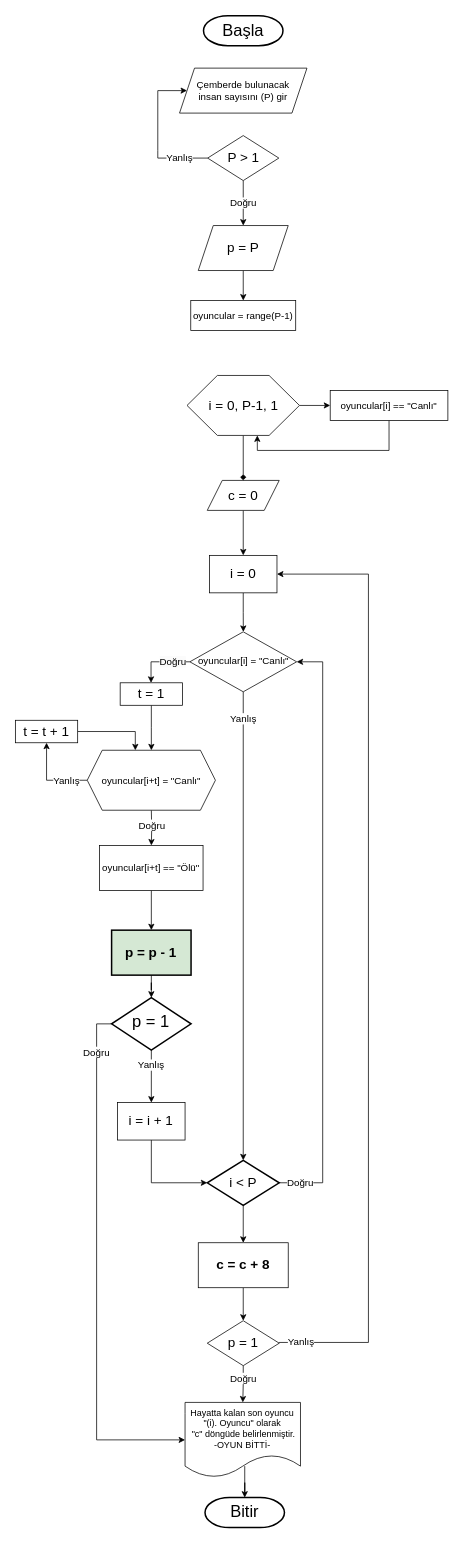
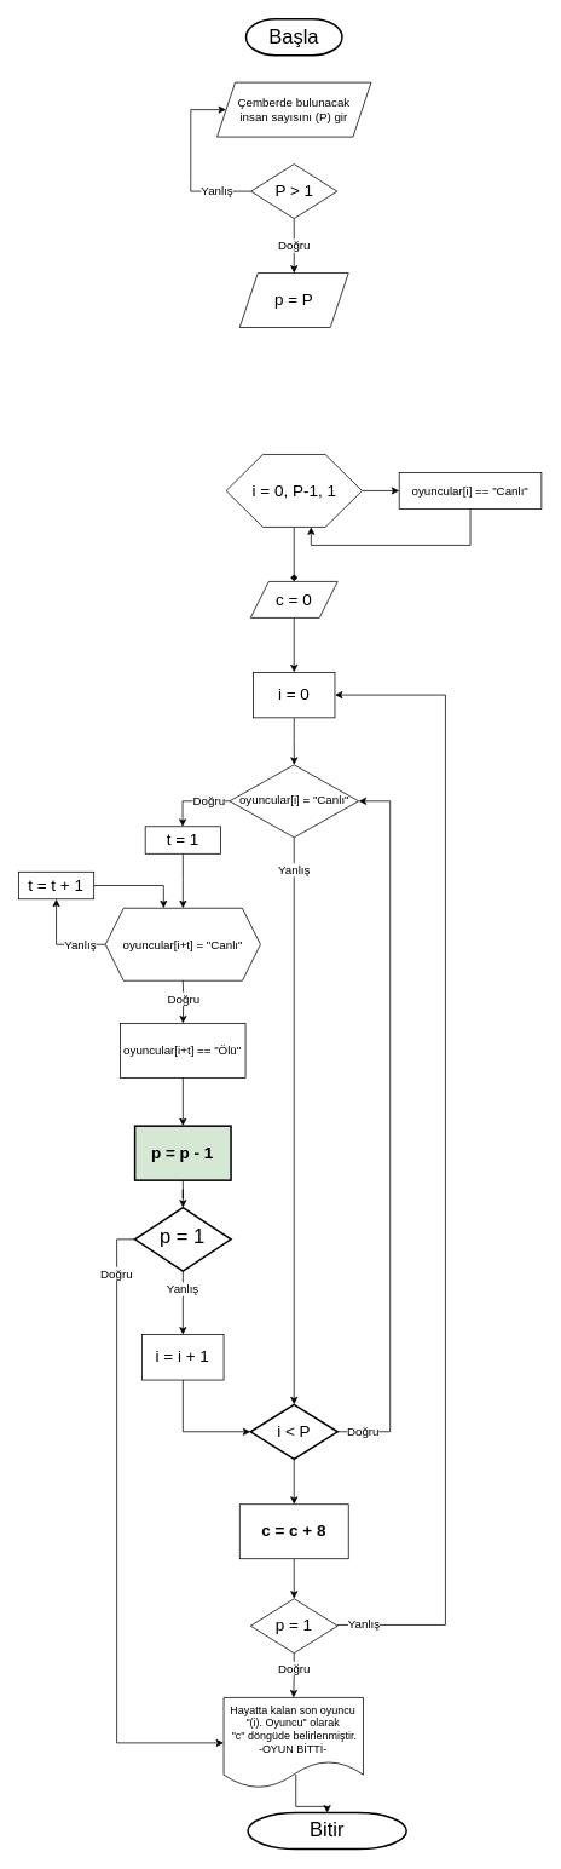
  <mxCell id="0" />
  <mxCell id="1" parent="0" />
  <mxCell id="2" value="&lt;font style=&quot;font-size: 13px;&quot;&gt;&lt;font style=&quot;font-size: 13px;&quot;&gt;Çemberde bulunacak &lt;br style=&quot;font-size: 13px;&quot;&gt;insan sayısını (P) gir&lt;/font&gt;&lt;br style=&quot;font-size: 13px;&quot;&gt;&lt;/font&gt;" style="shape=parallelogram;perimeter=parallelogramPerimeter;whiteSpace=wrap;html=1;fixedSize=1;labelBackgroundColor=none;fontFamily=Helvetica;fontSize=13;rounded=0;shadow=0;align=center;verticalAlign=middle;horizontal=1;sketch=0;" parent="1" vertex="1"><mxGeometry x="239" y="90" width="170" height="60" as="geometry" /></mxCell>
  <mxCell id="3" style="edgeStyle=orthogonalEdgeStyle;rounded=0;orthogonalLoop=1;jettySize=auto;html=1;exitX=0;exitY=0.5;exitDx=0;exitDy=0;entryX=0;entryY=0.5;entryDx=0;entryDy=0;startArrow=none;" parent="1" target="2" edge="1"><mxGeometry relative="1" as="geometry"><mxPoint x="210" y="120" as="targetPoint" /><Array as="points"><mxPoint x="210" y="120" /></Array><mxPoint x="210" y="200" as="sourcePoint" /></mxGeometry></mxCell>
  <mxCell id="4" value="Doğru" style="edgeStyle=orthogonalEdgeStyle;rounded=0;orthogonalLoop=1;jettySize=auto;html=1;exitX=0.5;exitY=1;exitDx=0;exitDy=0;entryX=0.5;entryY=0;entryDx=0;entryDy=0;fontFamily=Helvetica;fontSize=13;" parent="1" source="5" edge="1"><mxGeometry relative="1" as="geometry"><mxPoint x="324" y="300" as="targetPoint" /></mxGeometry></mxCell>
  <mxCell id="5" value="P &amp;gt; 1" style="rhombus;whiteSpace=wrap;html=1;rounded=0;shadow=0;sketch=0;fontSize=18;" parent="1" vertex="1"><mxGeometry x="276.5" y="180" width="95" height="60" as="geometry" /></mxCell>
  <mxCell id="6" value="Yanlış" style="edgeStyle=orthogonalEdgeStyle;rounded=0;orthogonalLoop=1;jettySize=auto;html=1;exitX=0;exitY=0.5;exitDx=0;exitDy=0;entryX=0;entryY=0.5;entryDx=0;entryDy=0;endArrow=none;fontSize=13;" parent="1" source="5" edge="1"><mxGeometry relative="1" as="geometry"><mxPoint x="210" y="200" as="targetPoint" /><mxPoint x="272" y="210" as="sourcePoint" /><Array as="points"><mxPoint x="210" y="210" /></Array></mxGeometry></mxCell>
  <mxCell id="7" value="&lt;span style=&quot;color: rgb(0, 0, 0); font-family: Helvetica; font-size: 13px; font-style: normal; font-variant-ligatures: normal; font-variant-caps: normal; font-weight: 400; letter-spacing: normal; orphans: 2; text-align: center; text-indent: 0px; text-transform: none; widows: 2; word-spacing: 0px; -webkit-text-stroke-width: 0px; background-color: rgb(251, 251, 251); text-decoration-thickness: initial; text-decoration-style: initial; text-decoration-color: initial; float: none; display: inline !important;&quot;&gt;Doğru&lt;/span&gt;" style="edgeStyle=orthogonalEdgeStyle;rounded=0;orthogonalLoop=1;jettySize=auto;html=1;exitX=0;exitY=0.5;exitDx=0;exitDy=0;fontFamily=Helvetica;fontSize=13;" parent="1" target="45" edge="1"><mxGeometry x="-0.429" relative="1" as="geometry"><mxPoint x="201" y="900" as="targetPoint" /><Array as="points"><mxPoint x="201" y="882" /></Array><mxPoint x="252.75" y="882" as="sourcePoint" /><mxPoint as="offset" /></mxGeometry></mxCell>
  <mxCell id="8" value="Yanlış" style="edgeStyle=orthogonalEdgeStyle;rounded=0;orthogonalLoop=1;jettySize=auto;html=1;exitX=0.5;exitY=1;exitDx=0;exitDy=0;fontSize=13;" parent="1" source="9" target="28" edge="1"><mxGeometry x="-0.886" relative="1" as="geometry"><mxPoint as="offset" /></mxGeometry></mxCell>
  <mxCell id="9" value="&lt;font style=&quot;font-size: 13px;&quot;&gt;oyuncular[i] = &quot;Canlı&quot;&lt;/font&gt;" style="rhombus;whiteSpace=wrap;html=1;verticalAlign=top;arcSize=6;spacingTop=24;fontFamily=Helvetica;fontSize=14;" parent="1" vertex="1"><mxGeometry x="252.75" y="842" width="142.5" height="80" as="geometry" /></mxCell>
  <mxCell id="10" value="Başla" style="strokeWidth=2;html=1;shape=mxgraph.flowchart.terminator;whiteSpace=wrap;fontFamily=Helvetica;fontSize=22;" parent="1" vertex="1"><mxGeometry x="271" y="20" width="106" height="40" as="geometry" /></mxCell>
  <mxCell id="11" value="" style="edgeStyle=orthogonalEdgeStyle;rounded=0;orthogonalLoop=1;jettySize=auto;html=1;fontFamily=Helvetica;fontSize=13;" parent="1" source="19" target="16" edge="1"><mxGeometry relative="1" as="geometry"><mxPoint x="201.38" y="1280" as="sourcePoint" /></mxGeometry></mxCell>
- <mxCell id="12" value="" style="edgeStyle=orthogonalEdgeStyle;rounded=0;orthogonalLoop=1;jettySize=auto;html=1;" parent="1" source="13" target="34" edge="1"><mxGeometry relative="1" as="geometry" /></mxCell>
  <mxCell id="13" value="p = P" style="shape=parallelogram;perimeter=parallelogramPerimeter;whiteSpace=wrap;html=1;fixedSize=1;fontFamily=Helvetica;fontSize=18;" parent="1" vertex="1"><mxGeometry x="264" y="300" width="120" height="60" as="geometry" /></mxCell>
  <mxCell id="14" value="Doğru" style="edgeStyle=orthogonalEdgeStyle;rounded=0;orthogonalLoop=1;jettySize=auto;html=1;exitX=0;exitY=0.5;exitDx=0;exitDy=0;fontFamily=Helvetica;fontSize=13;entryX=0;entryY=0.5;entryDx=0;entryDy=0;" parent="1" source="16" target="49" edge="1"><mxGeometry x="-0.832" relative="1" as="geometry"><mxPoint x="244" y="1907" as="targetPoint" /><mxPoint as="offset" /></mxGeometry></mxCell>
  <mxCell id="15" value="Yanlış" style="edgeStyle=orthogonalEdgeStyle;rounded=0;orthogonalLoop=1;jettySize=auto;html=1;exitX=0.5;exitY=1;exitDx=0;exitDy=0;fontSize=13;" parent="1" source="16" target="41" edge="1"><mxGeometry x="-0.429" relative="1" as="geometry"><mxPoint as="offset" /></mxGeometry></mxCell>
  <mxCell id="16" value="p = 1" style="rhombus;whiteSpace=wrap;html=1;fontSize=22;strokeWidth=2;spacingTop=-5;" parent="1" vertex="1"><mxGeometry x="148.38" y="1330" width="106" height="70" as="geometry" /></mxCell>
  <mxCell id="17" style="edgeStyle=orthogonalEdgeStyle;rounded=0;orthogonalLoop=1;jettySize=auto;html=1;exitX=0.5;exitY=1;exitDx=0;exitDy=0;fontFamily=Helvetica;fontSize=13;" parent="1" source="18" target="30" edge="1"><mxGeometry relative="1" as="geometry"><mxPoint x="324" y="720" as="targetPoint" /></mxGeometry></mxCell>
  <mxCell id="18" value="c = 0" style="shape=parallelogram;perimeter=parallelogramPerimeter;whiteSpace=wrap;html=1;fixedSize=1;fontFamily=Helvetica;fontSize=18;" parent="1" vertex="1"><mxGeometry x="276" y="640" width="96" height="40" as="geometry" /></mxCell>
  <mxCell id="19" value="p = p - 1" style="rounded=1;whiteSpace=wrap;html=1;absoluteArcSize=1;arcSize=0;strokeWidth=2;fontFamily=Helvetica;fontSize=18;fontStyle=1;fillColor=#d5e8d4;" parent="1" vertex="1"><mxGeometry x="148.38" y="1240" width="106" height="60" as="geometry" /></mxCell>
  <mxCell id="20" style="edgeStyle=orthogonalEdgeStyle;rounded=0;orthogonalLoop=1;jettySize=auto;html=1;exitX=0.5;exitY=1;exitDx=0;exitDy=0;fontSize=13;" parent="1" source="21" target="24" edge="1"><mxGeometry relative="1" as="geometry" /></mxCell>
  <mxCell id="21" value="&lt;font style=&quot;font-size: 18px;&quot;&gt;c = c + 8&lt;/font&gt;" style="whiteSpace=wrap;html=1;fontSize=18;verticalAlign=middle;spacingTop=0;fontStyle=1" parent="1" vertex="1"><mxGeometry x="264" y="1657" width="120" height="60" as="geometry" /></mxCell>
  <mxCell id="22" value="Yanlış" style="edgeStyle=orthogonalEdgeStyle;rounded=0;orthogonalLoop=1;jettySize=auto;html=1;exitX=1;exitY=0.5;exitDx=0;exitDy=0;entryX=1;entryY=0.5;entryDx=0;entryDy=0;fontSize=13;" parent="1" source="24" target="30" edge="1"><mxGeometry x="-0.952" y="1" relative="1" as="geometry"><Array as="points"><mxPoint x="491" y="1790" /><mxPoint x="491" y="765" /></Array><mxPoint as="offset" /></mxGeometry></mxCell>
  <mxCell id="23" value="Doğru" style="edgeStyle=orthogonalEdgeStyle;rounded=0;orthogonalLoop=1;jettySize=auto;html=1;exitX=0.5;exitY=1;exitDx=0;exitDy=0;fontSize=13;" parent="1" source="24" target="49" edge="1"><mxGeometry x="-0.304" relative="1" as="geometry"><mxPoint as="offset" /><mxPoint x="324" y="1867" as="targetPoint" /></mxGeometry></mxCell>
  <mxCell id="24" value="p = 1" style="rhombus;whiteSpace=wrap;html=1;fontSize=18;spacingTop=0;fontStyle=0;" parent="1" vertex="1"><mxGeometry x="276" y="1761" width="96" height="60" as="geometry" /></mxCell>
- <mxCell id="25" value="Bitir" style="strokeWidth=2;html=1;shape=mxgraph.flowchart.terminator;whiteSpace=wrap;fontFamily=Helvetica;fontSize=22;" parent="1" vertex="1"><mxGeometry x="273" y="1997" width="106" height="40" as="geometry" /></mxCell>
+ <mxCell id="25" value="Bitir" style="strokeWidth=2;html=1;shape=mxgraph.flowchart.terminator;whiteSpace=wrap;fontFamily=Helvetica;fontSize=22;" parent="1" vertex="1"><mxGeometry x="273" y="1997" width="175" height="40" as="geometry" /></mxCell>
  <mxCell id="26" value="Doğru" style="edgeStyle=orthogonalEdgeStyle;rounded=0;orthogonalLoop=1;jettySize=auto;html=1;exitX=1;exitY=0.5;exitDx=0;exitDy=0;fontFamily=Helvetica;fontSize=13;entryX=1;entryY=0.5;entryDx=0;entryDy=0;" parent="1" source="28" target="9" edge="1"><mxGeometry x="-0.929" relative="1" as="geometry"><Array as="points"><mxPoint x="430" y="1577" /><mxPoint x="430" y="882" /></Array><mxPoint as="offset" /><mxPoint x="430" y="1193" as="targetPoint" /></mxGeometry></mxCell>
  <mxCell id="27" style="edgeStyle=orthogonalEdgeStyle;rounded=0;orthogonalLoop=1;jettySize=auto;html=1;exitX=0.5;exitY=1;exitDx=0;exitDy=0;fontSize=13;" parent="1" source="28" target="21" edge="1"><mxGeometry relative="1" as="geometry" /></mxCell>
  <mxCell id="28" value="i &amp;lt; P" style="rhombus;whiteSpace=wrap;html=1;fontSize=18;strokeWidth=2;spacingTop=0;" parent="1" vertex="1"><mxGeometry x="276" y="1547" width="96" height="60" as="geometry" /></mxCell>
  <mxCell id="29" style="edgeStyle=orthogonalEdgeStyle;rounded=0;orthogonalLoop=1;jettySize=auto;html=1;exitX=0.5;exitY=1;exitDx=0;exitDy=0;fontSize=18;" parent="1" source="30" target="9" edge="1"><mxGeometry relative="1" as="geometry" /></mxCell>
  <mxCell id="30" value="i = 0" style="whiteSpace=wrap;html=1;fontSize=18;verticalAlign=middle;arcSize=6;spacingTop=0;fontFamily=Helvetica;" parent="1" vertex="1"><mxGeometry x="279" y="740" width="90" height="50" as="geometry" /></mxCell>
  <mxCell id="31" style="edgeStyle=orthogonalEdgeStyle;rounded=0;orthogonalLoop=1;jettySize=auto;html=1;exitX=0.517;exitY=0.85;exitDx=0;exitDy=0;fontFamily=Helvetica;fontSize=13;exitPerimeter=0;" parent="1" source="49" target="25" edge="1"><mxGeometry relative="1" as="geometry"><mxPoint x="324" y="1947" as="sourcePoint" /></mxGeometry></mxCell>
  <mxCell id="32" style="edgeStyle=orthogonalEdgeStyle;rounded=0;orthogonalLoop=1;jettySize=auto;html=1;exitX=0.5;exitY=1;exitDx=0;exitDy=0;fontFamily=Helvetica;fontSize=17;" parent="1" source="33" target="19" edge="1"><mxGeometry relative="1" as="geometry" /></mxCell>
  <mxCell id="33" value="oyuncular[i+t] == &quot;Ölü&quot;" style="whiteSpace=wrap;html=1;fontSize=13;verticalAlign=middle;arcSize=6;spacingTop=0;fontFamily=Helvetica;" parent="1" vertex="1"><mxGeometry x="132.38" y="1127" width="138" height="60" as="geometry" /></mxCell>
- <mxCell id="34" value="oyuncular = range(P-1)" style="whiteSpace=wrap;html=1;fontSize=13;" parent="1" vertex="1"><mxGeometry x="254" y="400" width="140" height="40" as="geometry" /></mxCell>
  <mxCell id="35" style="edgeStyle=orthogonalEdgeStyle;rounded=0;orthogonalLoop=1;jettySize=auto;html=1;exitX=0.5;exitY=1;exitDx=0;exitDy=0;entryX=0.625;entryY=1;entryDx=0;entryDy=0;fontSize=13;" parent="1" source="36" target="39" edge="1"><mxGeometry relative="1" as="geometry" /></mxCell>
  <mxCell id="36" value="oyuncular[i] == &quot;Canlı&quot;" style="whiteSpace=wrap;html=1;fontSize=13;" parent="1" vertex="1"><mxGeometry x="440" y="520" width="157" height="40" as="geometry" /></mxCell>
  <mxCell id="37" style="edgeStyle=orthogonalEdgeStyle;rounded=0;orthogonalLoop=1;jettySize=auto;html=1;exitX=1;exitY=0.5;exitDx=0;exitDy=0;fontSize=13;" parent="1" source="39" target="36" edge="1"><mxGeometry relative="1" as="geometry" /></mxCell>
  <mxCell id="38" style="edgeStyle=orthogonalEdgeStyle;rounded=0;orthogonalLoop=1;jettySize=auto;html=1;exitX=0.5;exitY=1;exitDx=0;exitDy=0;fontSize=13;endArrow=diamond;" parent="1" source="39" target="18" edge="1"><mxGeometry relative="1" as="geometry" /></mxCell>
  <mxCell id="39" value="i = 0, P-1, 1" style="verticalLabelPosition=bottom;verticalAlign=top;html=1;shape=hexagon;perimeter=hexagonPerimeter2;arcSize=6;size=0.27;fontSize=18;spacingTop=-56;" parent="1" vertex="1"><mxGeometry x="249" y="500" width="150" height="80" as="geometry" /></mxCell>
  <mxCell id="40" style="edgeStyle=orthogonalEdgeStyle;rounded=0;orthogonalLoop=1;jettySize=auto;html=1;exitX=0.5;exitY=1;exitDx=0;exitDy=0;entryX=0;entryY=0.5;entryDx=0;entryDy=0;fontSize=13;" parent="1" source="41" target="28" edge="1"><mxGeometry relative="1" as="geometry" /></mxCell>
  <mxCell id="41" value="i = i + 1" style="whiteSpace=wrap;html=1;fontSize=18;verticalAlign=middle;arcSize=6;spacingTop=0;fontFamily=Helvetica;" parent="1" vertex="1"><mxGeometry x="156.38" y="1470" width="90" height="50" as="geometry" /></mxCell>
  <mxCell id="42" value="Yanlış" style="edgeStyle=orthogonalEdgeStyle;rounded=0;orthogonalLoop=1;jettySize=auto;html=1;fontSize=13;" parent="1" source="48" target="47" edge="1"><mxGeometry x="-0.464" relative="1" as="geometry"><mxPoint x="118.75" y="1040" as="sourcePoint" /><mxPoint as="offset" /></mxGeometry></mxCell>
  <mxCell id="43" value="Doğru" style="edgeStyle=orthogonalEdgeStyle;rounded=0;orthogonalLoop=1;jettySize=auto;html=1;exitX=0.5;exitY=1;exitDx=0;exitDy=0;fontSize=13;" parent="1" target="33" edge="1"><mxGeometry x="-0.149" relative="1" as="geometry"><mxPoint x="201.375" y="1080" as="sourcePoint" /><mxPoint as="offset" /></mxGeometry></mxCell>
  <mxCell id="44" style="edgeStyle=orthogonalEdgeStyle;rounded=0;orthogonalLoop=1;jettySize=auto;html=1;exitX=0.5;exitY=1;exitDx=0;exitDy=0;fontSize=18;" parent="1" source="45" edge="1"><mxGeometry relative="1" as="geometry"><mxPoint x="201.421" y="1000.022" as="targetPoint" /></mxGeometry></mxCell>
  <mxCell id="45" value="t = 1" style="rounded=0;whiteSpace=wrap;html=1;fontSize=18;" parent="1" vertex="1"><mxGeometry x="159.81" y="910" width="83.13" height="30" as="geometry" /></mxCell>
  <mxCell id="46" style="edgeStyle=orthogonalEdgeStyle;rounded=0;orthogonalLoop=1;jettySize=auto;html=1;exitX=1;exitY=0.5;exitDx=0;exitDy=0;entryX=0.375;entryY=0;entryDx=0;entryDy=0;fontSize=18;" parent="1" source="47" target="48" edge="1"><mxGeometry relative="1" as="geometry"><mxPoint x="201.375" y="1000" as="targetPoint" /></mxGeometry></mxCell>
  <mxCell id="47" value="t = t + 1" style="rounded=0;whiteSpace=wrap;html=1;fontSize=18;" parent="1" vertex="1"><mxGeometry x="20" y="960" width="83.13" height="30" as="geometry" /></mxCell>
  <mxCell id="48" value="oyuncular[i+t] = &quot;Canlı&quot;" style="shape=hexagon;perimeter=hexagonPerimeter2;whiteSpace=wrap;html=1;fixedSize=1;fontSize=13;" parent="1" vertex="1"><mxGeometry x="115.88" y="1000" width="171" height="80" as="geometry" /></mxCell>
  <mxCell id="49" value="Hayatta kalan son oyuncu&lt;br style=&quot;border-color: var(--border-color); font-size: 12px;&quot;&gt;&lt;span style=&quot;font-size: 12px;&quot;&gt;&quot;(i). Oyuncu&quot; olarak&lt;/span&gt;&lt;br style=&quot;border-color: var(--border-color); font-size: 12px;&quot;&gt;&lt;span style=&quot;font-size: 12px;&quot;&gt;&amp;nbsp;&quot;c&quot; döngüde belirlenmiştir.&lt;/span&gt;&lt;br style=&quot;border-color: var(--border-color); font-size: 12px;&quot;&gt;&lt;span style=&quot;font-size: 12px;&quot;&gt;-OYUN BİTTİ-&lt;/span&gt;" style="shape=document;whiteSpace=wrap;html=1;boundedLbl=1;fontSize=12;" vertex="1" parent="1"><mxGeometry x="246.38" y="1870" width="154" height="100" as="geometry" /></mxCell>
